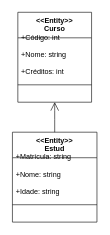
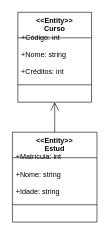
  <mxCell id="0" />
  <mxCell id="1" parent="0" />
  <mxCell id="2" value="&lt;&lt;Entity&gt;&gt;&#10;Curso" style="swimlane;fontStyle=1;align=center;verticalAlign=top;childLayout=stackLayout;horizontal=1;startSize=42.6;horizontalStack=0;resizeParent=1;resizeParentMax=0;resizeLast=0;collapsible=0;marginBottom=0;" vertex="1" parent="1"><mxGeometry x="29" y="20" width="123" height="150" as="geometry" /></mxCell>
  <mxCell id="3" value="+Código: int" style="text;strokeColor=none;fillColor=none;align=left;verticalAlign=top;spacingLeft=4;spacingRight=4;overflow=hidden;rotatable=0;points=[[0,0.5],[1,0.5]];portConstraint=eastwest;" vertex="1" parent="2"><mxGeometry y="28" width="123" height="28" as="geometry" /></mxCell>
  <mxCell id="4" value="+Nome: string" style="text;strokeColor=none;fillColor=none;align=left;verticalAlign=top;spacingLeft=4;spacingRight=4;overflow=hidden;rotatable=0;points=[[0,0.5],[1,0.5]];portConstraint=eastwest;" vertex="1" parent="2"><mxGeometry y="57" width="123" height="28" as="geometry" /></mxCell>
  <mxCell id="5" value="+Créditos: int" style="text;strokeColor=none;fillColor=none;align=left;verticalAlign=top;spacingLeft=4;spacingRight=4;overflow=hidden;rotatable=0;points=[[0,0.5],[1,0.5]];portConstraint=eastwest;" vertex="1" parent="2"><mxGeometry y="85" width="123" height="28" as="geometry" /></mxCell>
  <mxCell id="6" style="line;strokeWidth=1;fillColor=none;align=left;verticalAlign=middle;spacingTop=-1;spacingLeft=3;spacingRight=3;rotatable=0;labelPosition=right;points=[];portConstraint=eastwest;strokeColor=inherit;" vertex="1" parent="2"><mxGeometry y="114" width="123" height="14" as="geometry" /></mxCell>
  <mxCell id="7" value="&lt;&lt;Entity&gt;&gt;&#10;Estud" style="swimlane;fontStyle=1;align=center;verticalAlign=top;childLayout=stackLayout;horizontal=1;startSize=42.6;horizontalStack=0;resizeParent=1;resizeParentMax=0;resizeLast=0;collapsible=0;marginBottom=0;" vertex="1" parent="1"><mxGeometry x="20" y="220" width="141" height="150" as="geometry" /></mxCell>
- <mxCell id="8" value="+Matrícula: string" style="text;strokeColor=none;fillColor=none;align=left;verticalAlign=top;spacingLeft=4;spacingRight=4;overflow=hidden;rotatable=0;points=[[0,0.5],[1,0.5]];portConstraint=eastwest;" vertex="1" parent="7"><mxGeometry y="28" width="141" height="28" as="geometry" /></mxCell>
+ <mxCell id="8" value="+Matrícula: int" style="text;strokeColor=none;fillColor=none;align=left;verticalAlign=top;spacingLeft=4;spacingRight=4;overflow=hidden;rotatable=0;points=[[0,0.5],[1,0.5]];portConstraint=eastwest;" vertex="1" parent="7"><mxGeometry y="28" width="141" height="28" as="geometry" /></mxCell>
  <mxCell id="9" value="+Nome: string" style="text;strokeColor=none;fillColor=none;align=left;verticalAlign=top;spacingLeft=4;spacingRight=4;overflow=hidden;rotatable=0;points=[[0,0.5],[1,0.5]];portConstraint=eastwest;" vertex="1" parent="7"><mxGeometry y="57" width="141" height="28" as="geometry" /></mxCell>
  <mxCell id="10" value="+Idade: string" style="text;strokeColor=none;fillColor=none;align=left;verticalAlign=top;spacingLeft=4;spacingRight=4;overflow=hidden;rotatable=0;points=[[0,0.5],[1,0.5]];portConstraint=eastwest;" vertex="1" parent="7"><mxGeometry y="85" width="141" height="28" as="geometry" /></mxCell>
  <mxCell id="11" style="line;strokeWidth=1;fillColor=none;align=left;verticalAlign=middle;spacingTop=-1;spacingLeft=3;spacingRight=3;rotatable=0;labelPosition=right;points=[];portConstraint=eastwest;strokeColor=inherit;" vertex="1" parent="7"><mxGeometry y="114" width="141" height="14" as="geometry" /></mxCell>
  <mxCell id="12" value="" style="curved=1;startArrow=open;startSize=12;endArrow=none;exitX=0.5;exitY=1;entryX=0.5;entryY=0;" edge="1" parent="1" source="2" target="7"><mxGeometry relative="1" as="geometry"><Array as="points" /></mxGeometry></mxCell>
